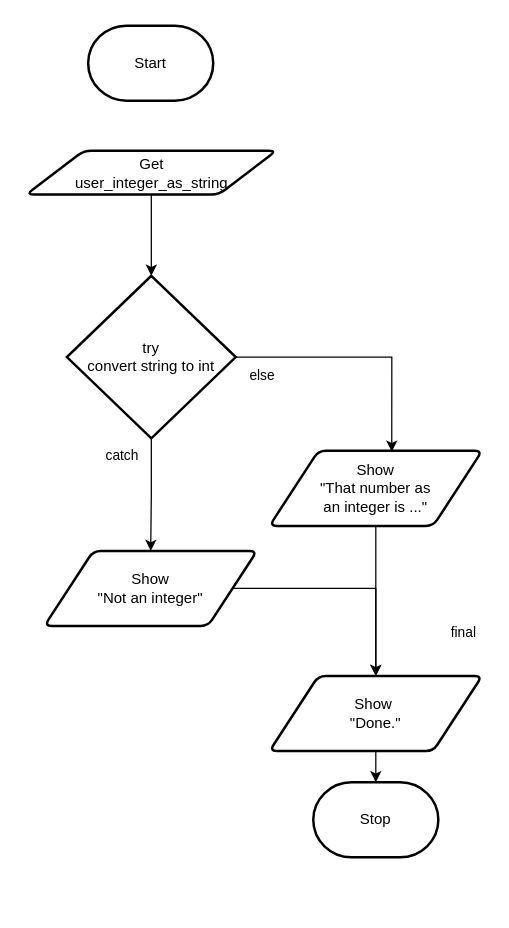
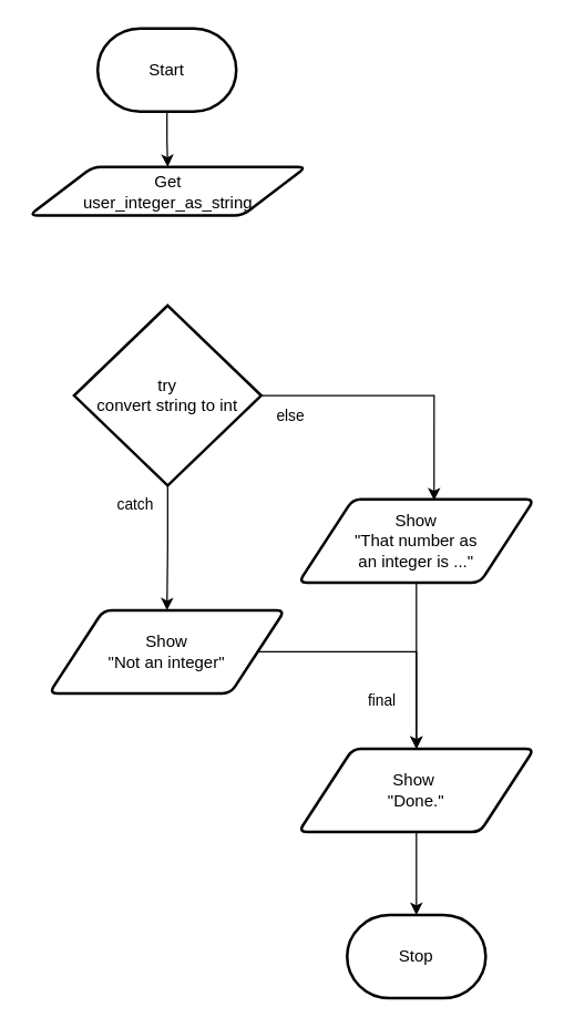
  <mxCell id="0" />
  <mxCell id="1" parent="0" />
+ <mxCell id="2" style="edgeStyle=orthogonalEdgeStyle;html=1;rounded=0;" parent="1" source="3" target="5" edge="1"><mxGeometry relative="1" as="geometry" /></mxCell>
  <mxCell id="3" value="Start" style="strokeWidth=2;html=1;shape=mxgraph.flowchart.terminator;whiteSpace=wrap;" parent="1" vertex="1"><mxGeometry x="70" y="20" width="100" height="60" as="geometry" /></mxCell>
- <mxCell id="4" style="edgeStyle=orthogonalEdgeStyle;html=1;rounded=0;" parent="1" source="5" target="10" edge="1"><mxGeometry relative="1" as="geometry" /></mxCell>
  <mxCell id="5" value="Get&lt;br&gt;user_integer_as_string" style="shape=parallelogram;html=1;strokeWidth=2;perimeter=parallelogramPerimeter;whiteSpace=wrap;rounded=1;arcSize=12;size=0.23;" parent="1" vertex="1"><mxGeometry x="20.5" y="120" width="200" height="35" as="geometry" /></mxCell>
- <mxCell id="6" value="Stop" style="strokeWidth=2;html=1;shape=mxgraph.flowchart.terminator;whiteSpace=wrap;" parent="1" vertex="1"><mxGeometry x="250" y="625" width="100" height="60" as="geometry" /></mxCell>
+ <mxCell id="6" value="Stop" style="strokeWidth=2;html=1;shape=mxgraph.flowchart.terminator;whiteSpace=wrap;" parent="1" vertex="1"><mxGeometry x="250" y="660" width="100" height="60" as="geometry" /></mxCell>
  <mxCell id="7" style="edgeStyle=none;html=1;strokeColor=none;rounded=0;" parent="1" source="10" edge="1"><mxGeometry relative="1" as="geometry"><mxPoint x="120.097" y="410" as="targetPoint" /></mxGeometry></mxCell>
  <mxCell id="8" style="edgeStyle=orthogonalEdgeStyle;html=1;entryX=0.575;entryY=0.011;entryDx=0;entryDy=0;entryPerimeter=0;rounded=0;" edge="1" parent="1" source="10" target="13"><mxGeometry relative="1" as="geometry" /></mxCell>
  <mxCell id="9" style="edgeStyle=orthogonalEdgeStyle;shape=connector;rounded=0;html=1;labelBackgroundColor=default;strokeColor=default;fontFamily=Helvetica;fontSize=11;fontColor=default;endArrow=classic;" edge="1" parent="1" source="10" target="15"><mxGeometry relative="1" as="geometry" /></mxCell>
  <mxCell id="10" value="try&lt;br&gt;convert string to int" style="strokeWidth=2;html=1;shape=mxgraph.flowchart.decision;whiteSpace=wrap;" parent="1" vertex="1"><mxGeometry x="53" y="220" width="135" height="130" as="geometry" /></mxCell>
  <mxCell id="11" value="catch" style="text;html=1;align=center;verticalAlign=middle;resizable=0;points=[];autosize=1;strokeColor=none;fillColor=none;fontSize=11;fontFamily=Helvetica;fontColor=default;" parent="1" vertex="1"><mxGeometry x="72" y="349" width="50" height="30" as="geometry" /></mxCell>
  <mxCell id="12" style="edgeStyle=orthogonalEdgeStyle;shape=connector;rounded=0;html=1;labelBackgroundColor=default;strokeColor=default;fontFamily=Helvetica;fontSize=11;fontColor=default;endArrow=classic;" edge="1" parent="1" source="13"><mxGeometry relative="1" as="geometry"><mxPoint x="300" y="540" as="targetPoint" /></mxGeometry></mxCell>
  <mxCell id="13" value="Show&lt;br&gt;&quot;That number as &lt;br&gt;an integer is ...&quot;" style="shape=parallelogram;html=1;strokeWidth=2;perimeter=parallelogramPerimeter;whiteSpace=wrap;rounded=1;arcSize=12;size=0.23;" parent="1" vertex="1"><mxGeometry x="215" y="360" width="170" height="60" as="geometry" /></mxCell>
  <mxCell id="14" style="edgeStyle=orthogonalEdgeStyle;shape=connector;rounded=0;html=1;labelBackgroundColor=default;strokeColor=default;fontFamily=Helvetica;fontSize=11;fontColor=default;endArrow=classic;" edge="1" parent="1" source="15" target="18"><mxGeometry relative="1" as="geometry" /></mxCell>
  <mxCell id="15" value="Show&lt;br&gt;&quot;Not an integer&quot;" style="shape=parallelogram;html=1;strokeWidth=2;perimeter=parallelogramPerimeter;whiteSpace=wrap;rounded=1;arcSize=12;size=0.23;" parent="1" vertex="1"><mxGeometry x="35" y="440" width="170" height="60" as="geometry" /></mxCell>
  <mxCell id="16" value="else" style="text;html=1;align=center;verticalAlign=middle;resizable=0;points=[];autosize=1;strokeColor=none;fillColor=none;fontSize=11;fontFamily=Helvetica;fontColor=default;" parent="1" vertex="1"><mxGeometry x="189" y="285" width="40" height="30" as="geometry" /></mxCell>
  <mxCell id="17" style="edgeStyle=orthogonalEdgeStyle;shape=connector;rounded=0;html=1;labelBackgroundColor=default;strokeColor=default;fontFamily=Helvetica;fontSize=11;fontColor=default;endArrow=classic;" edge="1" parent="1" source="18" target="6"><mxGeometry relative="1" as="geometry" /></mxCell>
  <mxCell id="18" value="Show&amp;nbsp;&lt;br&gt;&quot;Done.&quot;" style="shape=parallelogram;html=1;strokeWidth=2;perimeter=parallelogramPerimeter;whiteSpace=wrap;rounded=1;arcSize=12;size=0.23;" parent="1" vertex="1"><mxGeometry x="215" y="540" width="170" height="60" as="geometry" /></mxCell>
- <mxCell id="19" value="final" style="text;html=1;align=center;verticalAlign=middle;resizable=0;points=[];autosize=1;strokeColor=none;fillColor=none;fontSize=11;fontFamily=Helvetica;fontColor=default;" parent="1" vertex="1"><mxGeometry x="350" y="490" width="40" height="30" as="geometry" /></mxCell>
+ <mxCell id="19" value="final" style="text;html=1;align=center;verticalAlign=middle;resizable=0;points=[];autosize=1;strokeColor=none;fillColor=none;fontSize=11;fontFamily=Helvetica;fontColor=default;" parent="1" vertex="1"><mxGeometry x="255" y="490" width="40" height="30" as="geometry" /></mxCell>
